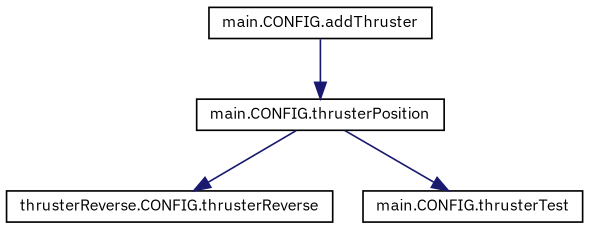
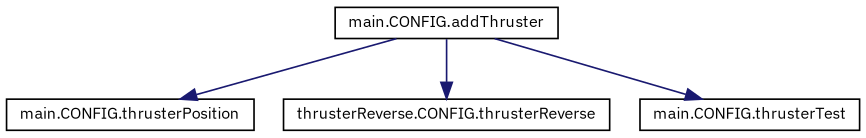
  digraph {
    fontname="IBM Plex Sans"
    rankdir=TB
    node [color=black fillcolor=white fontname="IBM Plex Sans" fontsize=10 shape=record style=filled]
    edge [color=midnightblue fontname="IBM Plex Sans" fontsize=10 labelfontname=Helvetica labelfontsize=10 style=solid]
    n1 [height=0.2 label="main.CONFIG.addThruster" width=0.4]
    n2 [height=0.2 label="main.CONFIG.thrusterPosition" width=0.4]
    n3 [height=0.2 label="thrusterReverse.CONFIG.thrusterReverse" width=0.4]
    n4 [height=0.2 label="main.CONFIG.thrusterTest" width=0.4]
    n1 -> n2
-   n2 -> n3
-   n2 -> n4
+   n1 -> n3
+   n1 -> n4
  }
